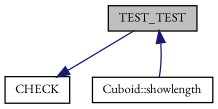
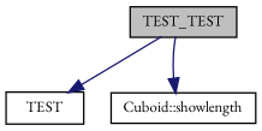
  digraph {
    fontname="EB Garamond"
    rankdir=TB
    node [color=black fillcolor=white fontname="EB Garamond" fontsize=10 shape=record style=filled]
    edge [color=midnightblue fontname="EB Garamond" fontsize=10 labelfontname=Helvetica labelfontsize=10 style=solid]
    n1 [fillcolor=grey75 fontcolor=black height=0.2 label=TEST_TEST width=0.4]
-   n2 [height=0.2 label=CHECK width=0.4]
+   n2 [height=0.2 label=TEST width=0.4]
    n3 [height=0.2 label="Cuboid::showlength" width=0.4]
    n1 -> n2
-   n3 -> n1
+   n1 -> n3
  }
